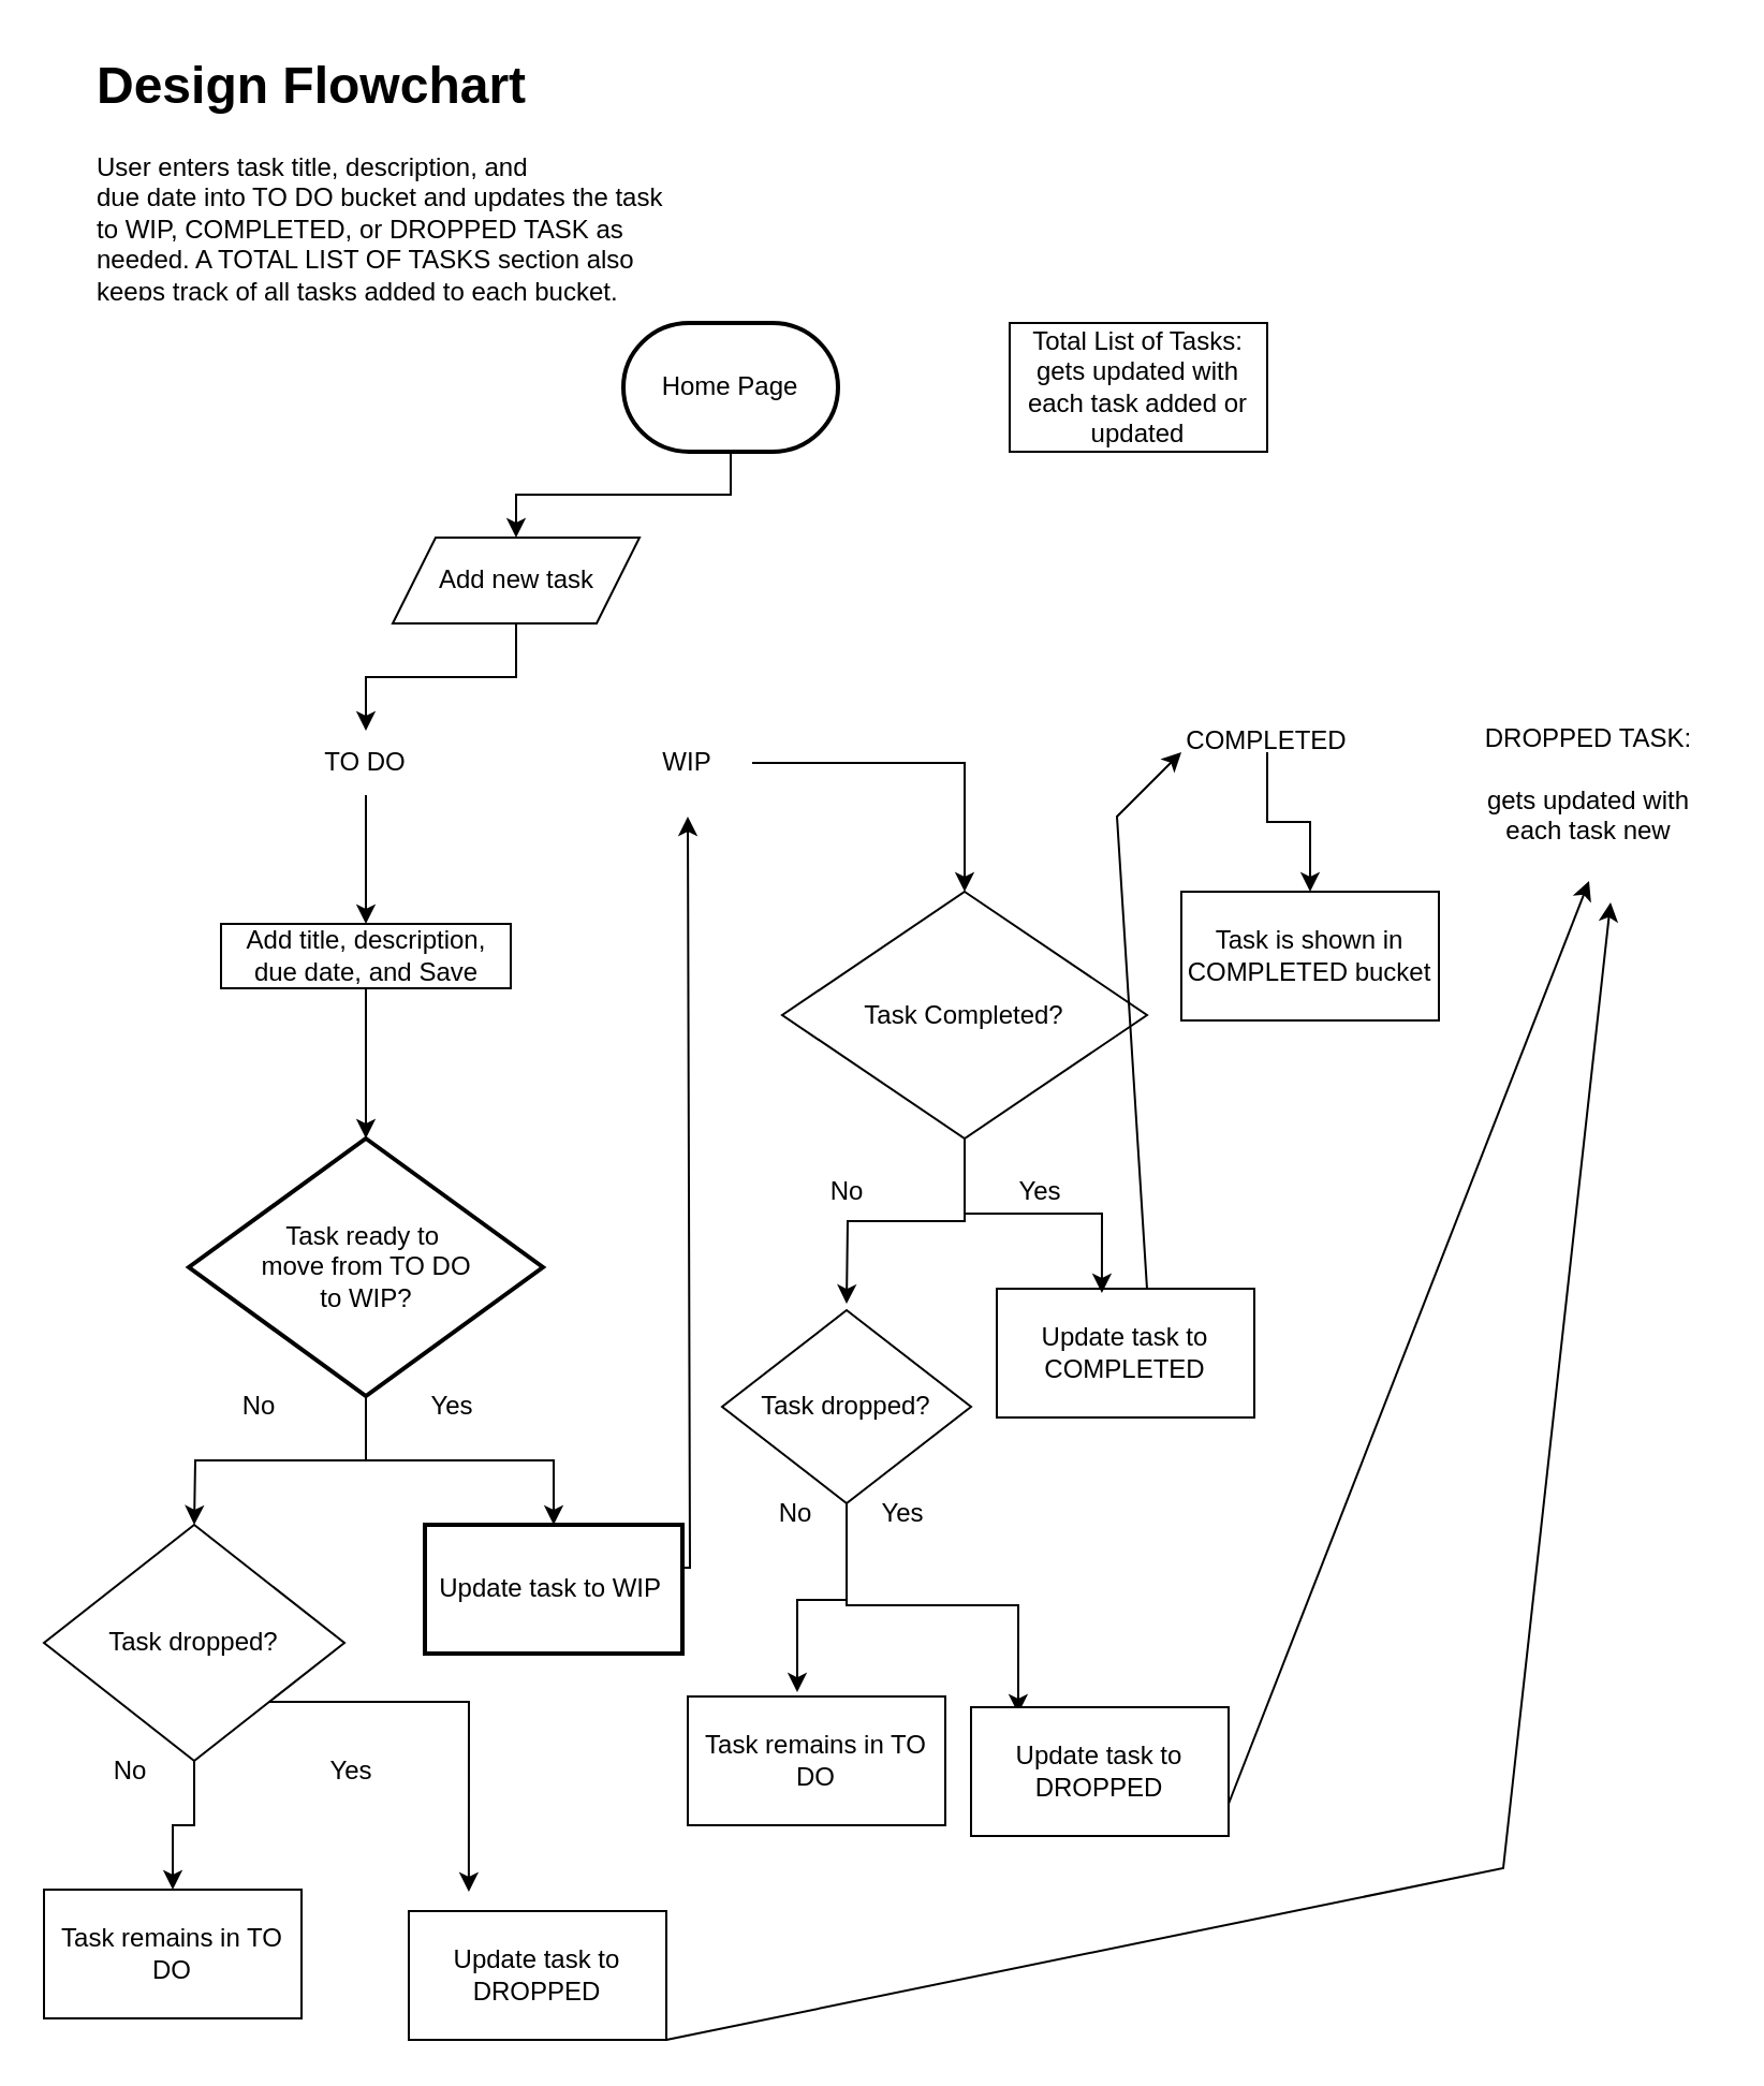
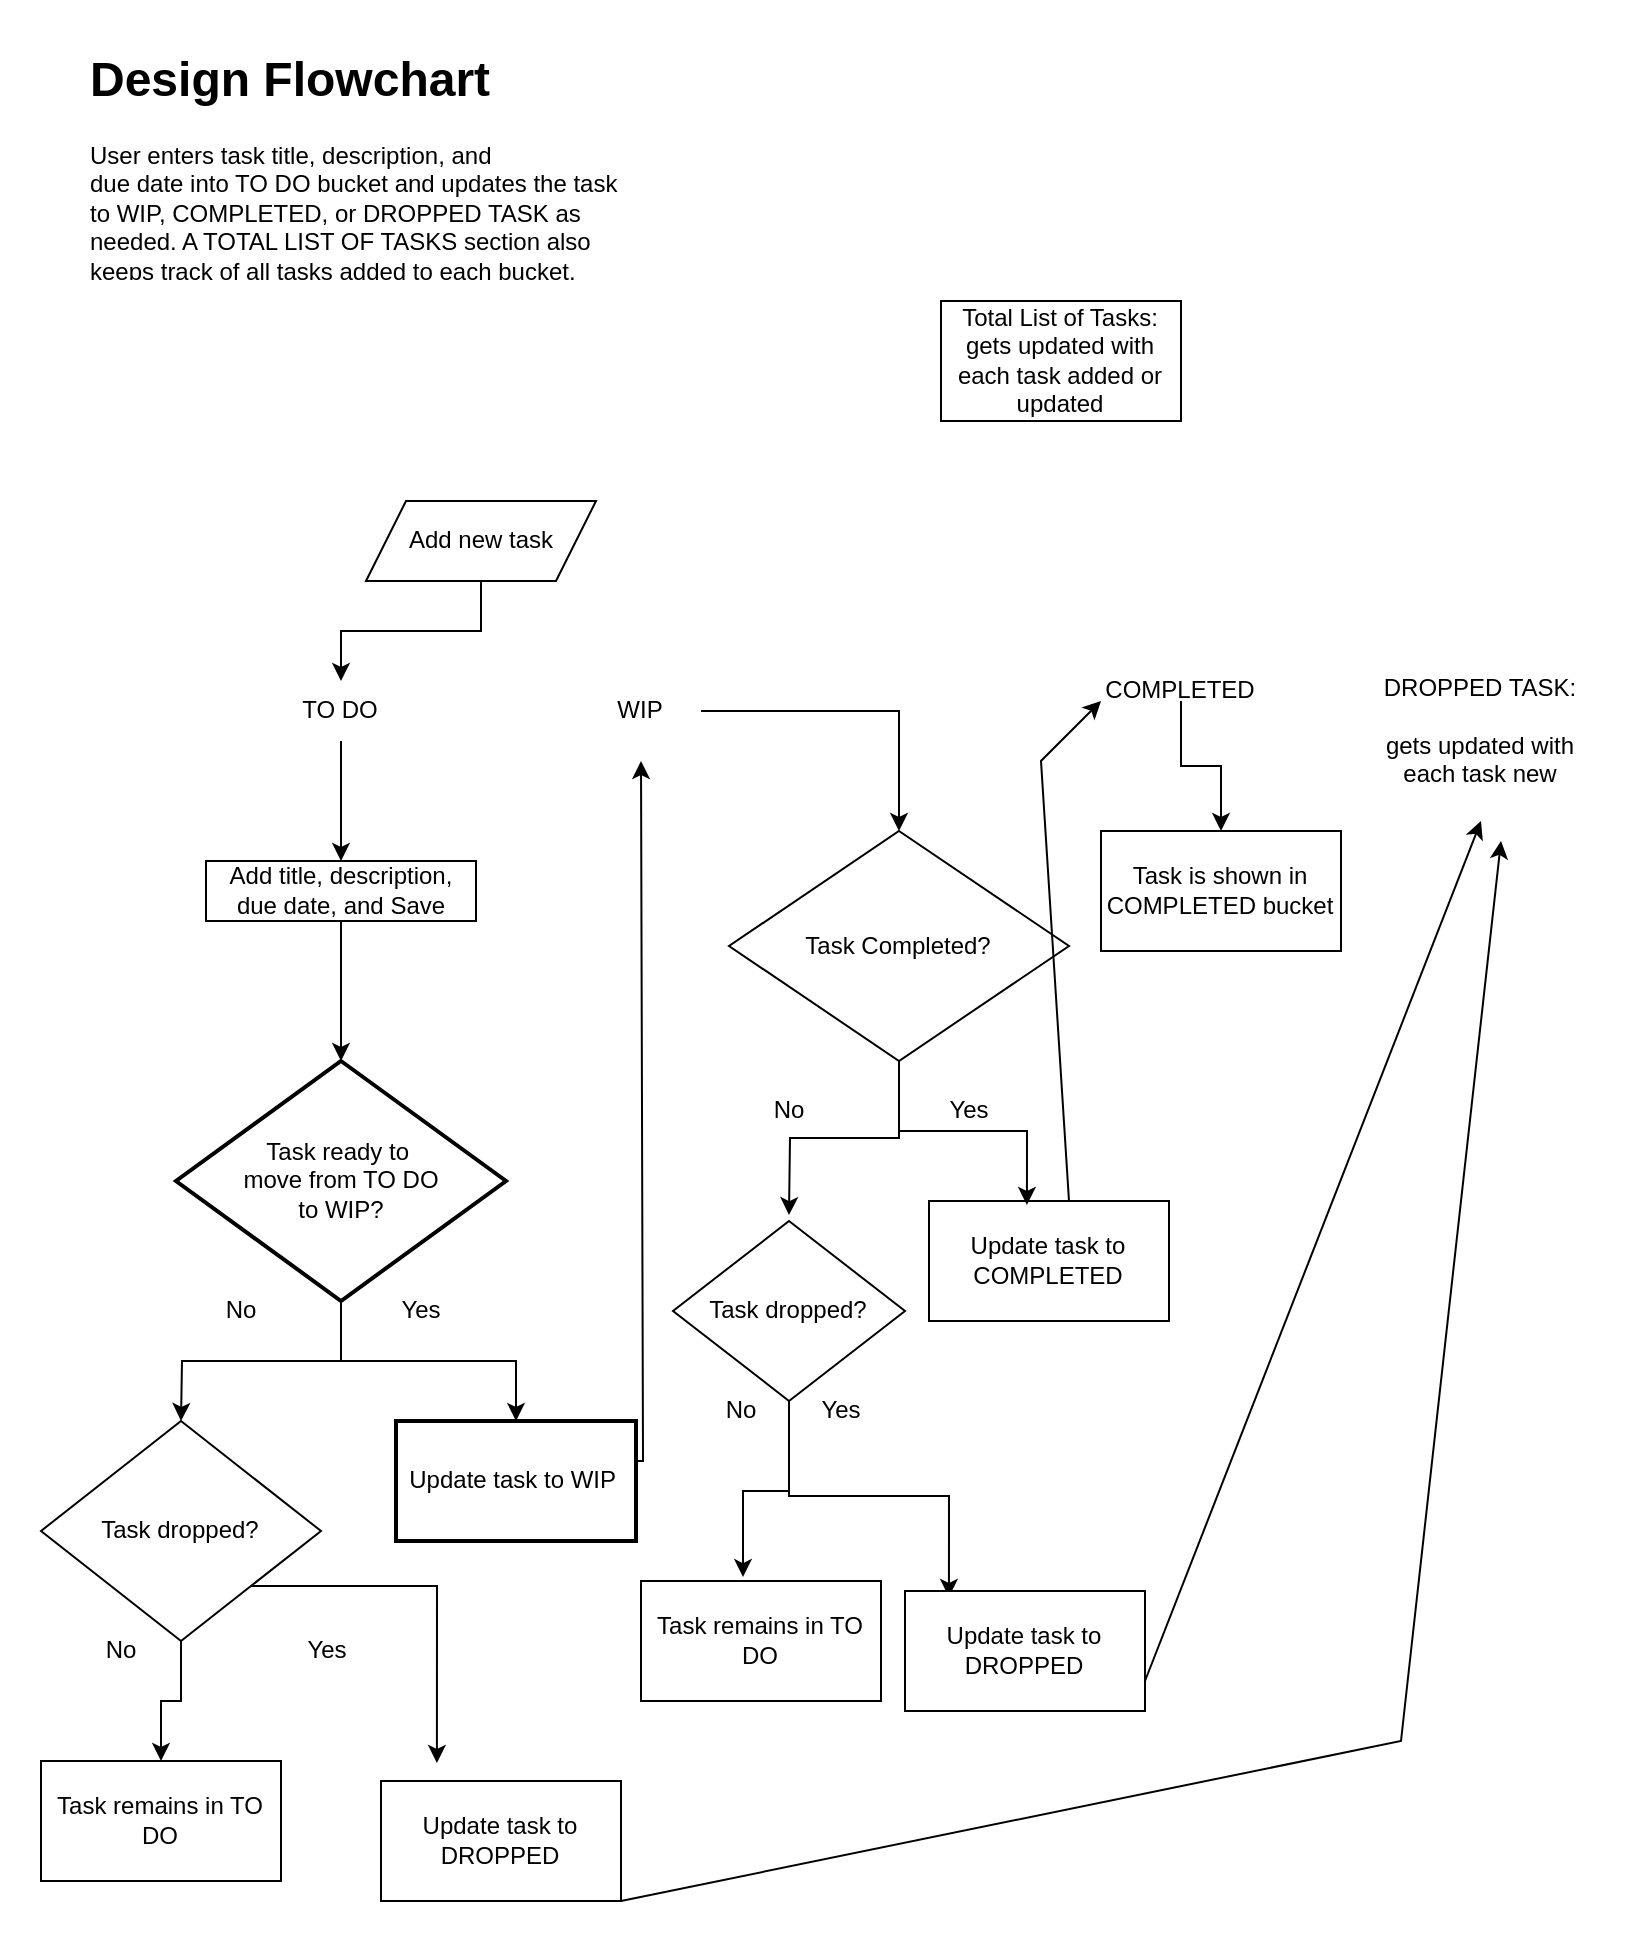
  <mxCell id="0" />
  <mxCell id="1" parent="0" />
  <mxCell id="2" value="&lt;h1&gt;Design Flowchart&lt;/h1&gt;&lt;div&gt;User enters task title, description, and&lt;br style=&quot;border-color: var(--border-color); text-align: center;&quot;&gt;&lt;span style=&quot;text-align: center;&quot;&gt;due date into TO DO bucket and updates the task to WIP, COMPLETED, or DROPPED TASK as needed. A TOTAL LIST OF TASKS section also keeps track of all tasks added to each bucket.&lt;/span&gt;&lt;br&gt;&lt;/div&gt;&lt;p&gt;&lt;br&gt;&lt;/p&gt;&lt;p&gt;&lt;br&gt;&lt;/p&gt;" style="text;html=1;spacing=5;spacingTop=-20;whiteSpace=wrap;overflow=hidden;rounded=0;" parent="1" vertex="1"><mxGeometry x="40" y="20" width="280" height="120" as="geometry" /></mxCell>
  <mxCell id="3" value="" style="edgeStyle=orthogonalEdgeStyle;rounded=0;orthogonalLoop=1;jettySize=auto;html=1;" edge="1" parent="1" source="5" target="22"><mxGeometry relative="1" as="geometry" /></mxCell>
  <mxCell id="4" style="edgeStyle=orthogonalEdgeStyle;rounded=0;orthogonalLoop=1;jettySize=auto;html=1;" edge="1" parent="1" source="5"><mxGeometry relative="1" as="geometry"><mxPoint x="90" y="710" as="targetPoint" /></mxGeometry></mxCell>
  <mxCell id="5" value="Task ready to&amp;nbsp;&lt;br&gt;move from TO DO &lt;br&gt;to WIP?" style="strokeWidth=2;html=1;shape=mxgraph.flowchart.decision;whiteSpace=wrap;" parent="1" vertex="1"><mxGeometry x="87.5" y="530" width="165" height="120" as="geometry" /></mxCell>
- <mxCell id="6" value="" style="edgeStyle=orthogonalEdgeStyle;rounded=0;orthogonalLoop=1;jettySize=auto;html=1;" edge="1" parent="1" source="7" target="17"><mxGeometry relative="1" as="geometry" /></mxCell>
- <mxCell id="7" value="Home Page" style="strokeWidth=2;html=1;shape=mxgraph.flowchart.terminator;whiteSpace=wrap;" parent="1" vertex="1"><mxGeometry x="290" y="150" width="100" height="60" as="geometry" /></mxCell>
  <mxCell id="8" value="No" style="text;html=1;align=center;verticalAlign=middle;resizable=0;points=[];autosize=1;strokeColor=none;fillColor=none;" parent="1" vertex="1"><mxGeometry x="100" y="640" width="40" height="30" as="geometry" /></mxCell>
  <mxCell id="9" value="" style="edgeStyle=orthogonalEdgeStyle;rounded=0;orthogonalLoop=1;jettySize=auto;html=1;" edge="1" parent="1" source="10" target="24"><mxGeometry relative="1" as="geometry" /></mxCell>
  <mxCell id="10" value="WIP" style="text;html=1;align=center;verticalAlign=middle;whiteSpace=wrap;rounded=0;" vertex="1" parent="1"><mxGeometry x="290" y="340" width="60" height="30" as="geometry" /></mxCell>
  <mxCell id="11" value="" style="edgeStyle=orthogonalEdgeStyle;rounded=0;orthogonalLoop=1;jettySize=auto;html=1;" edge="1" parent="1" source="12" target="19"><mxGeometry relative="1" as="geometry" /></mxCell>
  <mxCell id="12" value="TO DO" style="text;html=1;align=center;verticalAlign=middle;whiteSpace=wrap;rounded=0;" vertex="1" parent="1"><mxGeometry x="140" y="340" width="60" height="30" as="geometry" /></mxCell>
  <mxCell id="13" value="" style="edgeStyle=orthogonalEdgeStyle;rounded=0;orthogonalLoop=1;jettySize=auto;html=1;" edge="1" parent="1" source="14" target="44"><mxGeometry relative="1" as="geometry" /></mxCell>
  <mxCell id="14" value="COMPLETED" style="text;html=1;align=center;verticalAlign=middle;whiteSpace=wrap;rounded=0;" vertex="1" parent="1"><mxGeometry x="560" y="340" width="60" height="10" as="geometry" /></mxCell>
  <mxCell id="15" value="DROPPED TASK:&lt;br&gt;&lt;br&gt;gets updated with each task new" style="text;html=1;align=center;verticalAlign=middle;whiteSpace=wrap;rounded=0;" vertex="1" parent="1"><mxGeometry x="680" y="350" width="120" height="30" as="geometry" /></mxCell>
  <mxCell id="16" style="edgeStyle=orthogonalEdgeStyle;rounded=0;orthogonalLoop=1;jettySize=auto;html=1;" edge="1" parent="1" source="17" target="12"><mxGeometry relative="1" as="geometry" /></mxCell>
  <mxCell id="17" value="Add new task" style="shape=parallelogram;perimeter=parallelogramPerimeter;whiteSpace=wrap;html=1;fixedSize=1;" vertex="1" parent="1"><mxGeometry x="182.5" y="250" width="115" height="40" as="geometry" /></mxCell>
  <mxCell id="18" value="" style="edgeStyle=orthogonalEdgeStyle;rounded=0;orthogonalLoop=1;jettySize=auto;html=1;" edge="1" parent="1" source="19" target="5"><mxGeometry relative="1" as="geometry" /></mxCell>
  <mxCell id="19" value="Add title, description, due date, and Save" style="rounded=0;whiteSpace=wrap;html=1;" vertex="1" parent="1"><mxGeometry x="102.5" y="430" width="135" height="30" as="geometry" /></mxCell>
  <mxCell id="20" value="Yes" style="text;html=1;align=center;verticalAlign=middle;resizable=0;points=[];autosize=1;strokeColor=none;fillColor=none;" parent="1" vertex="1"><mxGeometry x="190" y="640" width="40" height="30" as="geometry" /></mxCell>
  <mxCell id="21" style="edgeStyle=orthogonalEdgeStyle;rounded=0;orthogonalLoop=1;jettySize=auto;html=1;" edge="1" parent="1" source="22"><mxGeometry relative="1" as="geometry"><mxPoint x="320" y="380" as="targetPoint" /><Array as="points"><mxPoint x="321" y="730" /></Array></mxGeometry></mxCell>
  <mxCell id="22" value="Update task to WIP&amp;nbsp;" style="whiteSpace=wrap;html=1;strokeWidth=2;" vertex="1" parent="1"><mxGeometry x="197.5" y="710" width="120" height="60" as="geometry" /></mxCell>
  <mxCell id="23" value="Total List of Tasks:&lt;br&gt;gets updated with each task added or updated" style="rounded=0;whiteSpace=wrap;html=1;" vertex="1" parent="1"><mxGeometry x="470" y="150" width="120" height="60" as="geometry" /></mxCell>
  <mxCell id="24" value="Task Completed?" style="rhombus;whiteSpace=wrap;html=1;" vertex="1" parent="1"><mxGeometry x="364" y="415" width="170" height="115" as="geometry" /></mxCell>
  <mxCell id="25" value="" style="edgeStyle=orthogonalEdgeStyle;rounded=0;orthogonalLoop=1;jettySize=auto;html=1;" edge="1" parent="1" source="26" target="27"><mxGeometry relative="1" as="geometry" /></mxCell>
  <mxCell id="26" value="Task dropped?" style="rhombus;whiteSpace=wrap;html=1;" vertex="1" parent="1"><mxGeometry y="710" width="140" height="110" as="geometry" x="20" /></mxCell>
  <mxCell id="27" value="Task remains in TO DO" style="whiteSpace=wrap;html=1;" vertex="1" parent="1"><mxGeometry y="880" width="120" height="60" as="geometry" x="20" /></mxCell>
  <mxCell id="28" style="edgeStyle=orthogonalEdgeStyle;rounded=0;orthogonalLoop=1;jettySize=auto;html=1;exitX=1;exitY=1;exitDx=0;exitDy=0;entryX=0.233;entryY=-0.15;entryDx=0;entryDy=0;entryPerimeter=0;" edge="1" parent="1" source="26" target="42"><mxGeometry relative="1" as="geometry"><mxPoint x="178.96" y="886" as="targetPoint" /></mxGeometry></mxCell>
  <mxCell id="29" value="No" style="text;html=1;align=center;verticalAlign=middle;resizable=0;points=[];autosize=1;strokeColor=none;fillColor=none;" vertex="1" parent="1"><mxGeometry x="40" y="810" width="40" height="30" as="geometry" /></mxCell>
  <mxCell id="30" value="Yes" style="text;html=1;align=center;verticalAlign=middle;resizable=0;points=[];autosize=1;strokeColor=none;fillColor=none;" vertex="1" parent="1"><mxGeometry x="142.5" y="810" width="40" height="30" as="geometry" /></mxCell>
  <mxCell id="31" value="No" style="text;html=1;align=center;verticalAlign=middle;resizable=0;points=[];autosize=1;strokeColor=none;fillColor=none;" vertex="1" parent="1"><mxGeometry x="374" y="540" width="40" height="30" as="geometry" /></mxCell>
  <mxCell id="32" value="Yes" style="text;html=1;align=center;verticalAlign=middle;resizable=0;points=[];autosize=1;strokeColor=none;fillColor=none;" vertex="1" parent="1"><mxGeometry x="464" y="540" width="40" height="30" as="geometry" /></mxCell>
  <mxCell id="33" value="Update task to COMPLETED" style="whiteSpace=wrap;html=1;" vertex="1" parent="1"><mxGeometry x="464" y="600" width="120" height="60" as="geometry" /></mxCell>
  <mxCell id="34" style="edgeStyle=orthogonalEdgeStyle;rounded=0;orthogonalLoop=1;jettySize=auto;html=1;exitX=0.5;exitY=1;exitDx=0;exitDy=0;entryX=0.5;entryY=0.117;entryDx=0;entryDy=0;entryPerimeter=0;" edge="1" parent="1" source="24"><mxGeometry relative="1" as="geometry"><mxPoint x="394" y="607.02" as="targetPoint" /></mxGeometry></mxCell>
  <mxCell id="35" style="edgeStyle=orthogonalEdgeStyle;rounded=0;orthogonalLoop=1;jettySize=auto;html=1;exitX=0.5;exitY=1;exitDx=0;exitDy=0;entryX=0.408;entryY=0.033;entryDx=0;entryDy=0;entryPerimeter=0;" edge="1" parent="1" source="24" target="33"><mxGeometry relative="1" as="geometry" /></mxCell>
  <mxCell id="36" style="edgeStyle=orthogonalEdgeStyle;rounded=0;orthogonalLoop=1;jettySize=auto;html=1;exitX=0.5;exitY=1;exitDx=0;exitDy=0;entryX=0.425;entryY=-0.033;entryDx=0;entryDy=0;entryPerimeter=0;" edge="1" parent="1" source="38" target="41"><mxGeometry relative="1" as="geometry"><mxPoint x="360" y="750" as="targetPoint" /></mxGeometry></mxCell>
  <mxCell id="37" style="edgeStyle=orthogonalEdgeStyle;rounded=0;orthogonalLoop=1;jettySize=auto;html=1;exitX=0.5;exitY=1;exitDx=0;exitDy=0;entryX=0.183;entryY=0.05;entryDx=0;entryDy=0;entryPerimeter=0;" edge="1" parent="1" source="38" target="43"><mxGeometry relative="1" as="geometry"><mxPoint x="440" y="750" as="targetPoint" /></mxGeometry></mxCell>
  <mxCell id="38" value="Task dropped?" style="rhombus;whiteSpace=wrap;html=1;" vertex="1" parent="1"><mxGeometry x="336" y="610" width="116" height="90" as="geometry" /></mxCell>
  <mxCell id="39" value="No" style="text;html=1;align=center;verticalAlign=middle;resizable=0;points=[];autosize=1;strokeColor=none;fillColor=none;" vertex="1" parent="1"><mxGeometry x="350" y="690" width="40" height="30" as="geometry" /></mxCell>
  <mxCell id="40" value="Yes" style="text;html=1;align=center;verticalAlign=middle;resizable=0;points=[];autosize=1;strokeColor=none;fillColor=none;" vertex="1" parent="1"><mxGeometry x="400" y="690" width="40" height="30" as="geometry" /></mxCell>
  <mxCell id="41" value="Task remains in TO DO" style="whiteSpace=wrap;html=1;" vertex="1" parent="1"><mxGeometry x="320" y="790" width="120" height="60" as="geometry" /></mxCell>
  <mxCell id="42" value="Update task to DROPPED" style="rounded=0;whiteSpace=wrap;html=1;" vertex="1" parent="1"><mxGeometry x="190" y="890" width="120" height="60" as="geometry" /></mxCell>
  <mxCell id="43" value="Update task to DROPPED" style="rounded=0;whiteSpace=wrap;html=1;" vertex="1" parent="1"><mxGeometry x="452" y="795" width="120" height="60" as="geometry" /></mxCell>
  <mxCell id="44" value="Task is shown in COMPLETED bucket" style="rounded=0;whiteSpace=wrap;html=1;" vertex="1" parent="1"><mxGeometry x="550" y="415" width="120" height="60" as="geometry" /></mxCell>
  <mxCell id="45" value="" style="endArrow=classic;html=1;rounded=0;" edge="1" parent="1"><mxGeometry width="50" height="50" relative="1" as="geometry"><mxPoint x="534" y="600" as="sourcePoint" /><mxPoint x="550" y="350" as="targetPoint" /><Array as="points"><mxPoint x="520" y="380" /></Array></mxGeometry></mxCell>
  <mxCell id="46" value="" style="endArrow=classic;html=1;rounded=0;" edge="1" parent="1"><mxGeometry width="50" height="50" relative="1" as="geometry"><mxPoint x="572" y="840" as="sourcePoint" /><mxPoint x="740" y="410" as="targetPoint" /><Array as="points" /></mxGeometry></mxCell>
  <mxCell id="47" value="" style="endArrow=classic;html=1;rounded=0;" edge="1" parent="1"><mxGeometry width="50" height="50" relative="1" as="geometry"><mxPoint x="310" y="950" as="sourcePoint" /><mxPoint x="750" y="420" as="targetPoint" /><Array as="points"><mxPoint x="700" y="870" /></Array></mxGeometry></mxCell>
